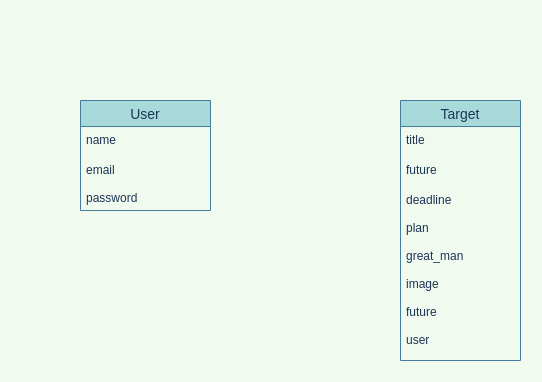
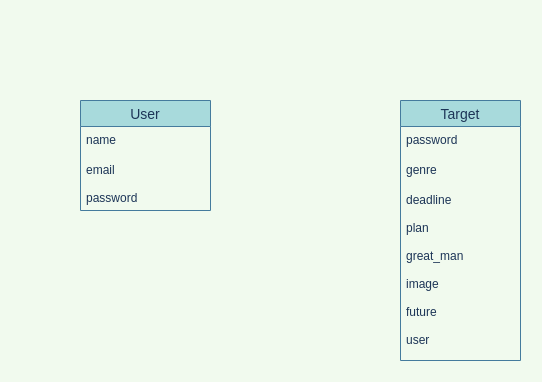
  <mxCell id="0" />
  <mxCell id="1" parent="0" />
  <mxCell id="2" value="User" style="swimlane;fontStyle=0;childLayout=stackLayout;horizontal=1;startSize=26;horizontalStack=0;resizeParent=1;resizeParentMax=0;resizeLast=0;collapsible=1;marginBottom=0;align=center;fontSize=14;fillColor=#A8DADC;strokeColor=#457B9D;fontColor=#1D3557;" parent="1" vertex="1"><mxGeometry x="80" y="100" width="130" height="110" as="geometry"><mxRectangle x="40" y="200" width="60" height="26" as="alternateBounds" /></mxGeometry></mxCell>
  <mxCell id="3" value="name" style="text;strokeColor=none;fillColor=none;spacingLeft=4;spacingRight=4;overflow=hidden;rotatable=0;points=[[0,0.5],[1,0.5]];portConstraint=eastwest;fontSize=12;fontColor=#1D3557;" parent="2" vertex="1"><mxGeometry y="26" width="130" height="30" as="geometry" /></mxCell>
  <mxCell id="4" value="email&#10;&#10;password" style="text;strokeColor=none;fillColor=none;spacingLeft=4;spacingRight=4;overflow=hidden;rotatable=0;points=[[0,0.5],[1,0.5]];portConstraint=eastwest;fontSize=12;fontColor=#1D3557;" parent="2" vertex="1"><mxGeometry y="56" width="130" height="54" as="geometry" /></mxCell>
  <mxCell id="5" value="Target" style="swimlane;fontStyle=0;childLayout=stackLayout;horizontal=1;startSize=26;horizontalStack=0;resizeParent=1;resizeParentMax=0;resizeLast=0;collapsible=1;marginBottom=0;align=center;fontSize=14;fillColor=#A8DADC;strokeColor=#457B9D;fontColor=#1D3557;" parent="1" vertex="1"><mxGeometry x="400" y="100" width="120" height="260" as="geometry" /></mxCell>
- <mxCell id="6" value="title" style="text;strokeColor=none;fillColor=none;spacingLeft=4;spacingRight=4;overflow=hidden;rotatable=0;points=[[0,0.5],[1,0.5]];portConstraint=eastwest;fontSize=12;fontColor=#1D3557;" parent="5" vertex="1"><mxGeometry y="26" width="120" height="30" as="geometry" /></mxCell>
- <mxCell id="7" value="future" style="text;strokeColor=none;fillColor=none;spacingLeft=4;spacingRight=4;overflow=hidden;rotatable=0;points=[[0,0.5],[1,0.5]];portConstraint=eastwest;fontSize=12;fontColor=#1D3557;" parent="5" vertex="1"><mxGeometry y="56" width="120" height="30" as="geometry" /></mxCell>
+ <mxCell id="6" value="password" style="text;strokeColor=none;fillColor=none;spacingLeft=4;spacingRight=4;overflow=hidden;rotatable=0;points=[[0,0.5],[1,0.5]];portConstraint=eastwest;fontSize=12;fontColor=#1D3557;" parent="5" vertex="1"><mxGeometry y="26" width="120" height="30" as="geometry" /></mxCell>
+ <mxCell id="7" value="genre" style="text;strokeColor=none;fillColor=none;spacingLeft=4;spacingRight=4;overflow=hidden;rotatable=0;points=[[0,0.5],[1,0.5]];portConstraint=eastwest;fontSize=12;fontColor=#1D3557;" parent="5" vertex="1"><mxGeometry y="56" width="120" height="30" as="geometry" /></mxCell>
  <mxCell id="8" value="deadline&#10;&#10;plan&#10;&#10;great_man&#10;&#10;image&#10;&#10;future&#10;&#10;user" style="text;strokeColor=none;fillColor=none;spacingLeft=4;spacingRight=4;overflow=hidden;rotatable=0;points=[[0,0.5],[1,0.5]];portConstraint=eastwest;fontSize=12;shadow=0;fontColor=#1D3557;" parent="5" vertex="1"><mxGeometry y="86" width="120" height="174" as="geometry" /></mxCell>
  <mxCell id="9" value="&lt;font color=&quot;rgba(0, 0, 0, 0)&quot; face=&quot;monospace&quot;&gt;&lt;span style=&quot;font-size: 0px&quot;&gt;yerge&lt;/span&gt;&lt;/font&gt;" style="text;html=1;align=center;verticalAlign=middle;resizable=0;points=[];autosize=1;fontColor=#1D3557;" parent="1" vertex="1"><mxGeometry x="20" y="20" width="20" height="20" as="geometry" /></mxCell>
